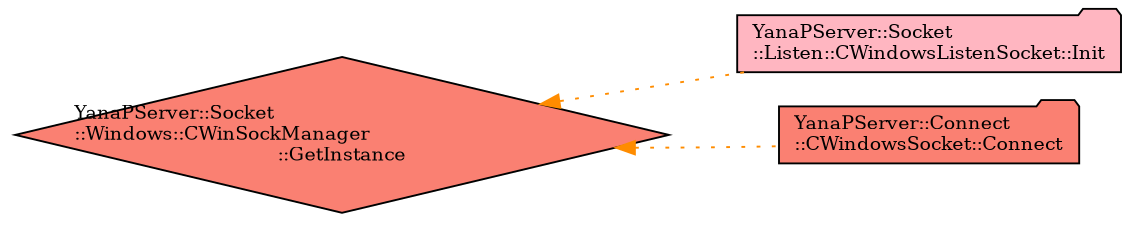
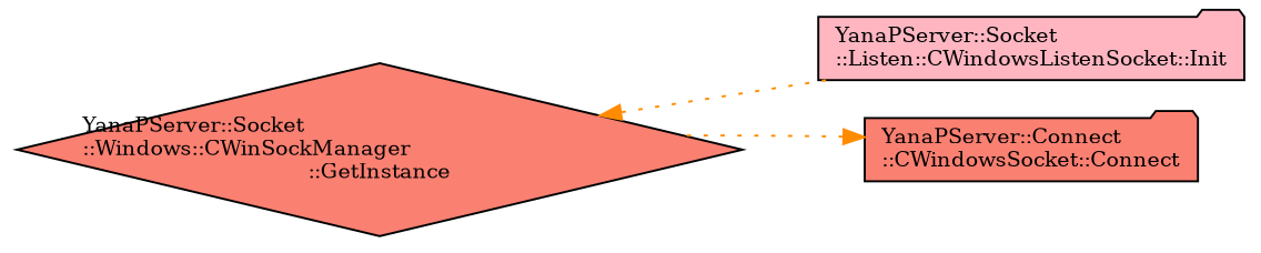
  digraph {
    fontname="DejaVu Serif"
    rankdir=LR
    node [color=black fillcolor=salmon fontname="DejaVu Serif" fontsize=10 shape=folder style=filled]
    edge [color=darkorange dir=back fontname="DejaVu Serif" fontsize=10 labelfontname=Helvetica labelfontsize=10 style=dotted]
    n1 [fontcolor=black height=0.2 label="YanaPServer::Socket\l::Windows::CWinSockManager\l::GetInstance" shape=diamond width=0.4]
    n2 [fillcolor=lightpink height=0.2 label="YanaPServer::Socket\l::Listen::CWindowsListenSocket::Init" width=0.4]
    n3 [height=0.2 label="YanaPServer::Connect\l::CWindowsSocket::Connect" width=0.4]
    n1 -> n2
-   n1 -> n3
+   n3 -> n1
  }
